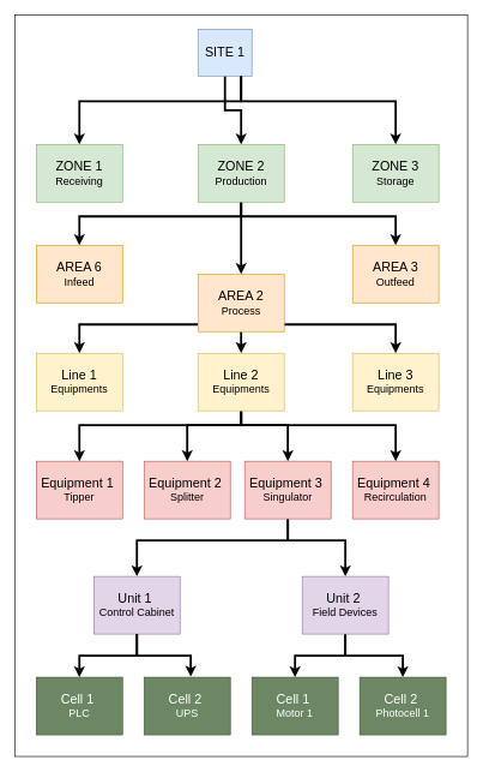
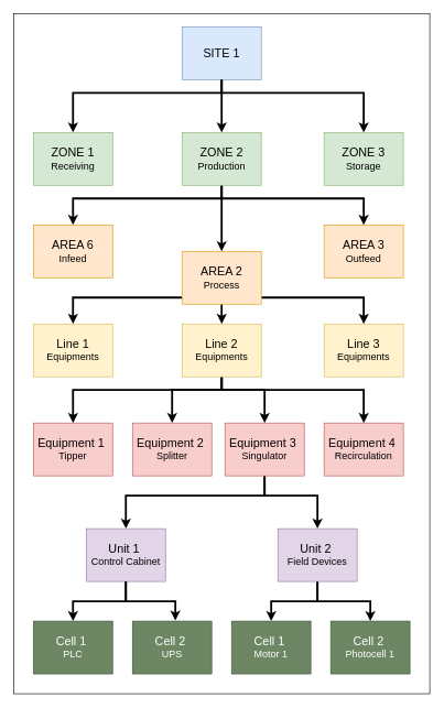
  <mxCell id="0" />
  <mxCell id="1" parent="0" />
  <mxCell id="2" value="" style="rounded=0;whiteSpace=wrap;html=1;" vertex="1" parent="1"><mxGeometry x="20" y="20" width="630" height="1030" as="geometry" /></mxCell>
  <mxCell id="3" value="" style="edgeStyle=orthogonalEdgeStyle;rounded=0;orthogonalLoop=1;jettySize=auto;html=1;strokeWidth=3;" edge="1" parent="1" source="5" target="10"><mxGeometry relative="1" as="geometry" /></mxCell>
  <mxCell id="4" style="edgeStyle=orthogonalEdgeStyle;rounded=0;orthogonalLoop=1;jettySize=auto;html=1;entryX=0.5;entryY=0;entryDx=0;entryDy=0;strokeWidth=3;" edge="1" parent="1" source="5" target="11"><mxGeometry relative="1" as="geometry"><mxPoint x="360" y="150" as="targetPoint" /><Array as="points"><mxPoint x="335" y="140" /><mxPoint x="550" y="140" /></Array></mxGeometry></mxCell>
- <mxCell id="5" value="&lt;font style=&quot;font-size: 18px;&quot;&gt;SITE 1&lt;/font&gt;" style="rounded=0;whiteSpace=wrap;html=1;fillColor=#dae8fc;strokeColor=#6c8ebf;" vertex="1" parent="1"><mxGeometry x="275" y="40" width="75" height="65" as="geometry" /></mxCell>
+ <mxCell id="5" value="&lt;font style=&quot;font-size: 18px;&quot;&gt;SITE 1&lt;/font&gt;" style="rounded=0;whiteSpace=wrap;html=1;fillColor=#dae8fc;strokeColor=#6c8ebf;" vertex="1" parent="1"><mxGeometry x="275" y="40" width="120" height="80" as="geometry" /></mxCell>
  <mxCell id="6" value="&lt;font style=&quot;&quot;&gt;&lt;span style=&quot;font-size: 18px;&quot;&gt;ZONE 1&lt;/span&gt;&lt;br&gt;&lt;font style=&quot;font-size: 15px;&quot;&gt;Receiving&lt;/font&gt;&lt;/font&gt;" style="rounded=0;whiteSpace=wrap;html=1;fillColor=#d5e8d4;strokeColor=#82b366;" vertex="1" parent="1"><mxGeometry x="50" y="200" width="120" height="80" as="geometry" /></mxCell>
  <mxCell id="7" style="edgeStyle=orthogonalEdgeStyle;rounded=0;orthogonalLoop=1;jettySize=auto;html=1;strokeWidth=3;" edge="1" parent="1" source="10" target="12"><mxGeometry relative="1" as="geometry"><Array as="points"><mxPoint x="335" y="300" /><mxPoint x="110" y="300" /></Array></mxGeometry></mxCell>
  <mxCell id="8" style="edgeStyle=orthogonalEdgeStyle;rounded=0;orthogonalLoop=1;jettySize=auto;html=1;entryX=0.5;entryY=0;entryDx=0;entryDy=0;strokeWidth=3;" edge="1" parent="1" source="10" target="16"><mxGeometry relative="1" as="geometry"><mxPoint x="335" y="300" as="targetPoint" /></mxGeometry></mxCell>
  <mxCell id="9" style="edgeStyle=orthogonalEdgeStyle;rounded=0;orthogonalLoop=1;jettySize=auto;html=1;entryX=0.5;entryY=0;entryDx=0;entryDy=0;strokeWidth=3;" edge="1" parent="1" source="10" target="17"><mxGeometry relative="1" as="geometry"><Array as="points"><mxPoint x="335" y="300" /><mxPoint x="550" y="300" /></Array></mxGeometry></mxCell>
  <mxCell id="10" value="&lt;font style=&quot;&quot;&gt;&lt;span style=&quot;font-size: 18px;&quot;&gt;ZONE 2&lt;/span&gt;&lt;br&gt;&lt;font style=&quot;font-size: 15px;&quot;&gt;Production&lt;/font&gt;&lt;/font&gt;" style="rounded=0;whiteSpace=wrap;html=1;fillColor=#d5e8d4;strokeColor=#82b366;strokeWidth=1;" vertex="1" parent="1"><mxGeometry x="275" y="200" width="120" height="80" as="geometry" /></mxCell>
  <mxCell id="11" value="&lt;font style=&quot;&quot;&gt;&lt;span style=&quot;font-size: 18px;&quot;&gt;ZONE 3&lt;/span&gt;&lt;br&gt;&lt;span style=&quot;font-size: 15px;&quot;&gt;Storage&lt;/span&gt;&lt;/font&gt;" style="rounded=0;whiteSpace=wrap;html=1;fillColor=#d5e8d4;strokeColor=#82b366;" vertex="1" parent="1"><mxGeometry x="490" y="200" width="120" height="80" as="geometry" /></mxCell>
  <mxCell id="12" value="&lt;font style=&quot;&quot;&gt;&lt;span style=&quot;font-size: 18px;&quot;&gt;AREA 6&lt;/span&gt;&lt;br&gt;&lt;span style=&quot;font-size: 15px;&quot;&gt;Infeed&lt;/span&gt;&lt;/font&gt;" style="rounded=0;whiteSpace=wrap;html=1;fillColor=#ffe6cc;strokeColor=#d79b00;" vertex="1" parent="1"><mxGeometry x="50" y="340" width="120" height="80" as="geometry" /></mxCell>
  <mxCell id="13" value="" style="edgeStyle=orthogonalEdgeStyle;rounded=0;orthogonalLoop=1;jettySize=auto;html=1;strokeWidth=3;" edge="1" parent="1" source="16" target="24"><mxGeometry relative="1" as="geometry" /></mxCell>
  <mxCell id="14" style="edgeStyle=orthogonalEdgeStyle;rounded=0;orthogonalLoop=1;jettySize=auto;html=1;strokeWidth=3;" edge="1" parent="1" source="16" target="19"><mxGeometry relative="1" as="geometry"><Array as="points"><mxPoint x="335" y="450" /><mxPoint x="110" y="450" /></Array></mxGeometry></mxCell>
  <mxCell id="15" style="edgeStyle=orthogonalEdgeStyle;rounded=0;orthogonalLoop=1;jettySize=auto;html=1;entryX=0.5;entryY=0;entryDx=0;entryDy=0;strokeWidth=3;" edge="1" parent="1" source="16" target="25"><mxGeometry relative="1" as="geometry"><Array as="points"><mxPoint x="335" y="450" /><mxPoint x="550" y="450" /></Array></mxGeometry></mxCell>
  <mxCell id="16" value="&lt;font style=&quot;&quot;&gt;&lt;span style=&quot;font-size: 18px;&quot;&gt;AREA 2&lt;/span&gt;&lt;br&gt;&lt;span style=&quot;font-size: 15px;&quot;&gt;Process&lt;/span&gt;&lt;/font&gt;" style="rounded=0;whiteSpace=wrap;html=1;fillColor=#ffe6cc;strokeColor=#d79b00;" vertex="1" parent="1"><mxGeometry x="275" y="380" width="120" height="80" as="geometry" /></mxCell>
  <mxCell id="17" value="&lt;font style=&quot;&quot;&gt;&lt;span style=&quot;font-size: 18px;&quot;&gt;AREA 3&lt;/span&gt;&lt;br&gt;&lt;span style=&quot;font-size: 15px;&quot;&gt;Outfeed&lt;/span&gt;&lt;/font&gt;" style="rounded=0;whiteSpace=wrap;html=1;fillColor=#ffe6cc;strokeColor=#d79b00;" vertex="1" parent="1"><mxGeometry x="490" y="340" width="120" height="80" as="geometry" /></mxCell>
  <mxCell id="18" value="&lt;font style=&quot;&quot;&gt;&lt;span style=&quot;font-size: 18px;&quot;&gt;Equipment 1&amp;nbsp;&lt;br&gt;&lt;/span&gt;&lt;span style=&quot;font-size: 15px;&quot;&gt;Tipper&lt;/span&gt;&lt;/font&gt;" style="rounded=0;whiteSpace=wrap;html=1;fillColor=#f8cecc;strokeColor=#b85450;" vertex="1" parent="1"><mxGeometry x="50" y="640" width="120" height="80" as="geometry" /></mxCell>
  <mxCell id="19" value="&lt;font style=&quot;&quot;&gt;&lt;span style=&quot;font-size: 18px;&quot;&gt;Line 1&lt;/span&gt;&lt;br&gt;&lt;span style=&quot;font-size: 15px;&quot;&gt;Equipments&lt;/span&gt;&lt;/font&gt;" style="rounded=0;whiteSpace=wrap;html=1;fillColor=#fff2cc;strokeColor=#d6b656;" vertex="1" parent="1"><mxGeometry x="50" y="490" width="120" height="80" as="geometry" /></mxCell>
  <mxCell id="20" style="edgeStyle=orthogonalEdgeStyle;rounded=0;orthogonalLoop=1;jettySize=auto;html=1;strokeWidth=3;" edge="1" parent="1" source="24" target="18"><mxGeometry relative="1" as="geometry"><Array as="points"><mxPoint x="335" y="590" /><mxPoint x="110" y="590" /></Array></mxGeometry></mxCell>
  <mxCell id="21" style="edgeStyle=orthogonalEdgeStyle;rounded=0;orthogonalLoop=1;jettySize=auto;html=1;strokeWidth=3;" edge="1" parent="1" source="24" target="26"><mxGeometry relative="1" as="geometry"><Array as="points"><mxPoint x="335" y="590" /><mxPoint x="260" y="590" /></Array></mxGeometry></mxCell>
  <mxCell id="22" style="edgeStyle=orthogonalEdgeStyle;rounded=0;orthogonalLoop=1;jettySize=auto;html=1;entryX=0.5;entryY=0;entryDx=0;entryDy=0;strokeWidth=3;" edge="1" parent="1" source="24" target="29"><mxGeometry relative="1" as="geometry"><Array as="points"><mxPoint x="335" y="590" /><mxPoint x="400" y="590" /></Array></mxGeometry></mxCell>
  <mxCell id="23" style="edgeStyle=orthogonalEdgeStyle;rounded=0;orthogonalLoop=1;jettySize=auto;html=1;entryX=0.5;entryY=0;entryDx=0;entryDy=0;strokeWidth=3;" edge="1" parent="1" source="24" target="30"><mxGeometry relative="1" as="geometry"><Array as="points"><mxPoint x="335" y="590" /><mxPoint x="550" y="590" /></Array></mxGeometry></mxCell>
  <mxCell id="24" value="&lt;font style=&quot;&quot;&gt;&lt;span style=&quot;font-size: 18px;&quot;&gt;Line 2&lt;/span&gt;&lt;br&gt;&lt;span style=&quot;font-size: 15px;&quot;&gt;Equipments&lt;/span&gt;&lt;/font&gt;" style="rounded=0;whiteSpace=wrap;html=1;fillColor=#fff2cc;strokeColor=#d6b656;" vertex="1" parent="1"><mxGeometry x="275" y="490" width="120" height="80" as="geometry" /></mxCell>
  <mxCell id="25" value="&lt;font style=&quot;&quot;&gt;&lt;span style=&quot;font-size: 18px;&quot;&gt;Line 3&lt;/span&gt;&lt;br&gt;&lt;span style=&quot;font-size: 15px;&quot;&gt;Equipments&lt;/span&gt;&lt;/font&gt;" style="rounded=0;whiteSpace=wrap;html=1;fillColor=#fff2cc;strokeColor=#d6b656;" vertex="1" parent="1"><mxGeometry x="490" y="490" width="120" height="80" as="geometry" /></mxCell>
  <mxCell id="26" value="&lt;font style=&quot;&quot;&gt;&lt;span style=&quot;font-size: 18px;&quot;&gt;Equipment 2&amp;nbsp;&lt;br&gt;&lt;/span&gt;&lt;span style=&quot;font-size: 15px;&quot;&gt;Splitter&lt;/span&gt;&lt;/font&gt;" style="rounded=0;whiteSpace=wrap;html=1;fillColor=#f8cecc;strokeColor=#b85450;" vertex="1" parent="1"><mxGeometry x="200" y="640" width="120" height="80" as="geometry" /></mxCell>
  <mxCell id="27" style="edgeStyle=orthogonalEdgeStyle;rounded=0;orthogonalLoop=1;jettySize=auto;html=1;strokeWidth=3;" edge="1" parent="1" source="29" target="32"><mxGeometry relative="1" as="geometry"><Array as="points"><mxPoint x="400" y="750" /><mxPoint x="190" y="750" /></Array></mxGeometry></mxCell>
  <mxCell id="28" style="edgeStyle=orthogonalEdgeStyle;rounded=0;orthogonalLoop=1;jettySize=auto;html=1;entryX=0.5;entryY=0;entryDx=0;entryDy=0;strokeWidth=3;" edge="1" parent="1" source="29" target="35"><mxGeometry relative="1" as="geometry"><Array as="points"><mxPoint x="400" y="750" /><mxPoint x="480" y="750" /></Array></mxGeometry></mxCell>
  <mxCell id="29" value="&lt;font style=&quot;&quot;&gt;&lt;span style=&quot;font-size: 18px;&quot;&gt;Equipment 3&amp;nbsp;&lt;br&gt;&lt;/span&gt;&lt;span style=&quot;font-size: 15px;&quot;&gt;Singulator&lt;/span&gt;&lt;/font&gt;" style="rounded=0;whiteSpace=wrap;html=1;fillColor=#f8cecc;strokeColor=#b85450;" vertex="1" parent="1"><mxGeometry x="340" y="640" width="120" height="80" as="geometry" /></mxCell>
  <mxCell id="30" value="&lt;font style=&quot;&quot;&gt;&lt;span style=&quot;font-size: 18px;&quot;&gt;Equipment 4&amp;nbsp;&lt;br&gt;&lt;/span&gt;&lt;span style=&quot;font-size: 15px;&quot;&gt;Recirculation&lt;/span&gt;&lt;/font&gt;" style="rounded=0;whiteSpace=wrap;html=1;fillColor=#f8cecc;strokeColor=#b85450;" vertex="1" parent="1"><mxGeometry x="490" y="640" width="120" height="80" as="geometry" /></mxCell>
  <mxCell id="31" style="edgeStyle=orthogonalEdgeStyle;rounded=0;orthogonalLoop=1;jettySize=auto;html=1;entryX=0.5;entryY=0;entryDx=0;entryDy=0;strokeWidth=3;" edge="1" parent="1" source="32" target="36"><mxGeometry relative="1" as="geometry"><mxPoint x="180" y="900" as="targetPoint" /></mxGeometry></mxCell>
  <mxCell id="32" value="&lt;font style=&quot;&quot;&gt;&lt;span style=&quot;font-size: 18px;&quot;&gt;Unit 1&amp;nbsp;&lt;br&gt;&lt;/span&gt;&lt;span style=&quot;font-size: 15px;&quot;&gt;Control Cabinet&lt;/span&gt;&lt;/font&gt;" style="rounded=0;whiteSpace=wrap;html=1;fillColor=#e1d5e7;strokeColor=#9673a6;" vertex="1" parent="1"><mxGeometry x="130" y="800" width="120" height="80" as="geometry" /></mxCell>
  <mxCell id="33" style="edgeStyle=orthogonalEdgeStyle;rounded=0;orthogonalLoop=1;jettySize=auto;html=1;entryX=0.5;entryY=0;entryDx=0;entryDy=0;strokeWidth=3;" edge="1" parent="1" source="35" target="38"><mxGeometry relative="1" as="geometry" /></mxCell>
  <mxCell id="34" style="edgeStyle=orthogonalEdgeStyle;rounded=0;orthogonalLoop=1;jettySize=auto;html=1;strokeWidth=3;" edge="1" parent="1" source="35" target="39"><mxGeometry relative="1" as="geometry" /></mxCell>
  <mxCell id="35" value="&lt;font style=&quot;&quot;&gt;&lt;span style=&quot;font-size: 18px;&quot;&gt;Unit 2&amp;nbsp;&lt;br&gt;&lt;/span&gt;&lt;span style=&quot;font-size: 15px;&quot;&gt;Field Devices&lt;/span&gt;&lt;/font&gt;" style="rounded=0;whiteSpace=wrap;html=1;fillColor=#e1d5e7;strokeColor=#9673a6;" vertex="1" parent="1"><mxGeometry x="420" y="800" width="120" height="80" as="geometry" /></mxCell>
  <mxCell id="36" value="&lt;font style=&quot;&quot;&gt;&lt;span style=&quot;font-size: 18px;&quot;&gt;Cell 1&amp;nbsp;&lt;br&gt;&lt;/span&gt;&lt;span style=&quot;font-size: 15px;&quot;&gt;PLC&lt;/span&gt;&lt;/font&gt;" style="rounded=0;whiteSpace=wrap;html=1;fillColor=#6d8764;strokeColor=#3A5431;fontColor=#ffffff;" vertex="1" parent="1"><mxGeometry x="50" y="940" width="120" height="80" as="geometry" /></mxCell>
  <mxCell id="37" value="&lt;font style=&quot;&quot;&gt;&lt;span style=&quot;font-size: 18px;&quot;&gt;Cell 2&amp;nbsp;&lt;br&gt;&lt;/span&gt;&lt;span style=&quot;font-size: 15px;&quot;&gt;UPS&lt;/span&gt;&lt;/font&gt;" style="rounded=0;whiteSpace=wrap;html=1;fillColor=#6d8764;strokeColor=#3A5431;fontColor=#ffffff;" vertex="1" parent="1"><mxGeometry x="200" y="940" width="120" height="80" as="geometry" /></mxCell>
  <mxCell id="38" value="&lt;font style=&quot;&quot;&gt;&lt;span style=&quot;font-size: 18px;&quot;&gt;Cell 1&amp;nbsp;&lt;br&gt;&lt;/span&gt;&lt;span style=&quot;font-size: 15px;&quot;&gt;Motor 1&lt;/span&gt;&lt;/font&gt;" style="rounded=0;whiteSpace=wrap;html=1;fillColor=#6d8764;strokeColor=#3A5431;fontColor=#ffffff;" vertex="1" parent="1"><mxGeometry x="350" y="940" width="120" height="80" as="geometry" /></mxCell>
  <mxCell id="39" value="&lt;font style=&quot;&quot;&gt;&lt;span style=&quot;font-size: 18px;&quot;&gt;Cell 2&amp;nbsp;&lt;br&gt;&lt;/span&gt;&lt;span style=&quot;font-size: 15px;&quot;&gt;Photocell 1&lt;/span&gt;&lt;/font&gt;" style="rounded=0;whiteSpace=wrap;html=1;fillColor=#6d8764;strokeColor=#3A5431;fontColor=#ffffff;" vertex="1" parent="1"><mxGeometry x="500" y="940" width="120" height="80" as="geometry" /></mxCell>
  <mxCell id="40" style="edgeStyle=orthogonalEdgeStyle;rounded=0;orthogonalLoop=1;jettySize=auto;html=1;entryX=0.5;entryY=0;entryDx=0;entryDy=0;strokeWidth=3;" edge="1" parent="1" source="5" target="6"><mxGeometry relative="1" as="geometry"><Array as="points"><mxPoint x="335" y="140" /><mxPoint x="110" y="140" /></Array></mxGeometry></mxCell>
  <mxCell id="41" style="edgeStyle=orthogonalEdgeStyle;rounded=0;orthogonalLoop=1;jettySize=auto;html=1;entryX=0.541;entryY=-0.01;entryDx=0;entryDy=0;entryPerimeter=0;strokeWidth=3;" edge="1" parent="1" source="32" target="37"><mxGeometry relative="1" as="geometry" /></mxCell>
